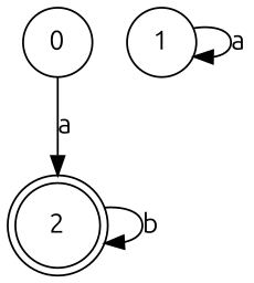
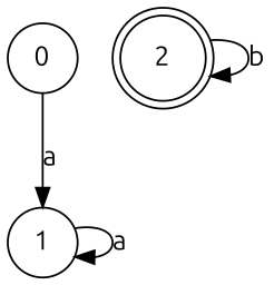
  digraph {
    fontname=Ubuntu
    node [fontname=Ubuntu shape=circle]
    edge [fontname=Ubuntu]
    0 [height=0.5 width=0.5]
    1 [height=0.5 width=0.5]
    2 [height=0.61111 shape=doublecircle width=0.61111]
-   0 -> 2 [label=a]
+   0 -> 1 [label=a]
    1 -> 1 [label=a]
    2 -> 2 [label=b]
  }
